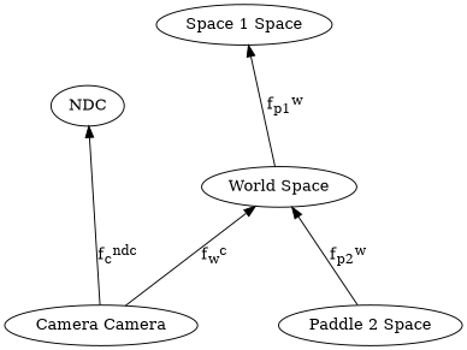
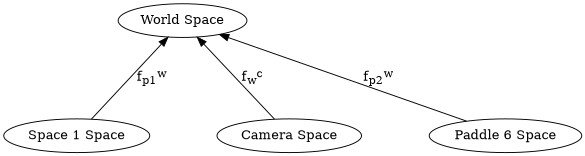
  digraph {
    nodesep=1
    rankdir=BT
    ranksep=1
    edge [weight=0.2]
    n1 [label="Space 1 Space"]
    "World Space"
-   "Camera Space" [label="Camera Camera"]
-   NDC
-   "Paddle 2 Space"
-   "World Space" -> n1 [label=<f<SUB>p1</SUB><SUP>w</SUP>>]
+   "Camera Space"
+   "Paddle 2 Space" [label="Paddle 6 Space"]
+   n1 -> "World Space" [label=<f<SUB>p1</SUB><SUP>w</SUP>>]
    "Camera Space" -> "World Space" [label=<f<SUB>w</SUB><SUP>c</SUP>>]
-   "Camera Space" -> NDC [label=<f<SUB>c</SUB><SUP>ndc</SUP>>]
    "Paddle 2 Space" -> "World Space" [label=<f<SUB>p2</SUB><SUP>w</SUP>>]
  }
